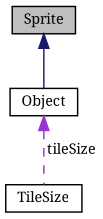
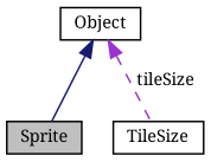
  digraph {
    fontname="Noto Serif"
    node [color=black fillcolor=white fontname="Noto Serif" fontsize=10 shape=record style=filled]
    edge [dir=back fontname="Noto Serif" fontsize=10 labelfontname=Helvetica labelfontsize=10]
    n1 [fillcolor=grey75 fontcolor=black height=0.2 label=Sprite width=0.4]
    n2 [height=0.2 label=Object width=0.4]
    n3 [height=0.2 label=TileSize width=0.4]
-   n1 -> n2 [color=midnightblue style=solid]
+   n2 -> n1 [color=midnightblue style=solid]
    n2 -> n3 [color=darkorchid3 label=" tileSize" style=dashed]
  }
